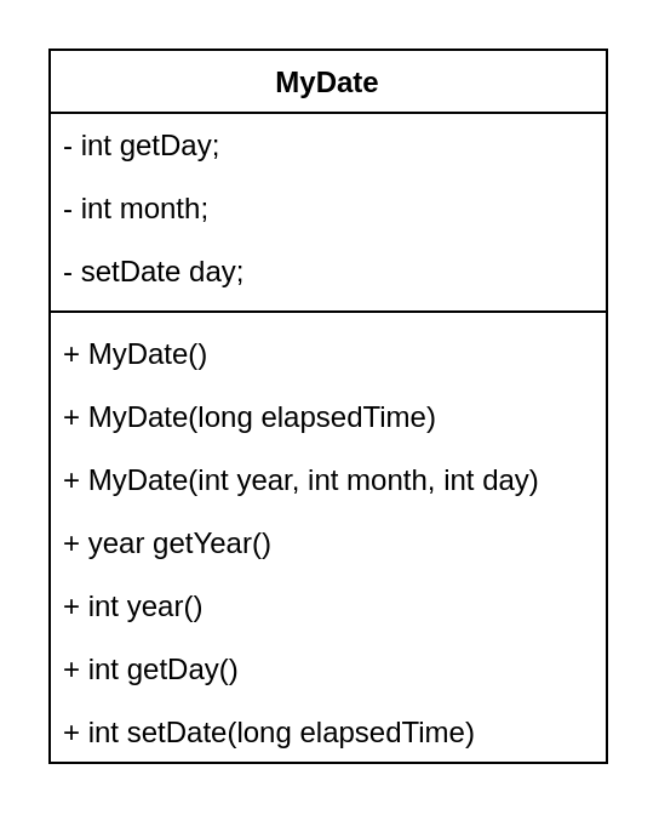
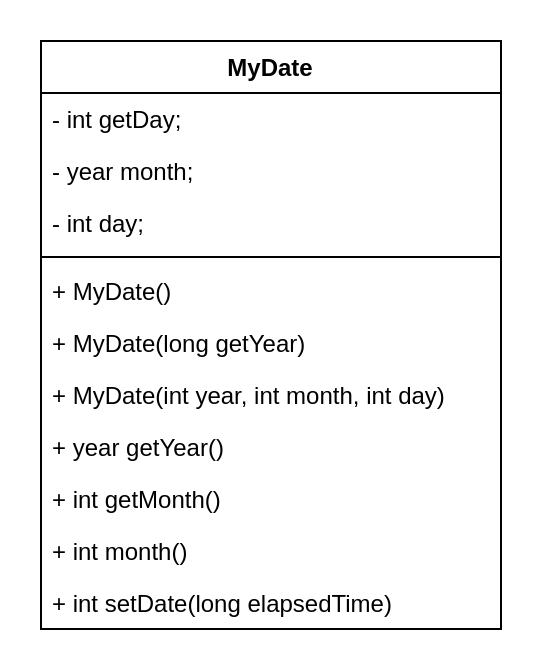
  <mxCell id="0" />
  <mxCell id="1" parent="0" />
  <mxCell id="2" value="MyDate" style="swimlane;fontStyle=1;align=center;verticalAlign=top;childLayout=stackLayout;horizontal=1;startSize=26;horizontalStack=0;resizeParent=1;resizeParentMax=0;resizeLast=0;collapsible=1;marginBottom=0;" vertex="1" parent="1"><mxGeometry x="20" y="20" width="230" height="294" as="geometry" /></mxCell>
  <mxCell id="3" value="- int getDay;" style="text;strokeColor=none;fillColor=none;align=left;verticalAlign=top;spacingLeft=4;spacingRight=4;overflow=hidden;rotatable=0;points=[[0,0.5],[1,0.5]];portConstraint=eastwest;" vertex="1" parent="2"><mxGeometry y="26" width="230" height="26" as="geometry" /></mxCell>
- <mxCell id="4" value="- int month;" style="text;strokeColor=none;fillColor=none;align=left;verticalAlign=top;spacingLeft=4;spacingRight=4;overflow=hidden;rotatable=0;points=[[0,0.5],[1,0.5]];portConstraint=eastwest;" vertex="1" parent="2"><mxGeometry y="52" width="230" height="26" as="geometry" /></mxCell>
- <mxCell id="5" value="- setDate day;" style="text;strokeColor=none;fillColor=none;align=left;verticalAlign=top;spacingLeft=4;spacingRight=4;overflow=hidden;rotatable=0;points=[[0,0.5],[1,0.5]];portConstraint=eastwest;" vertex="1" parent="2"><mxGeometry y="78" width="230" height="26" as="geometry" /></mxCell>
+ <mxCell id="4" value="- year month;" style="text;strokeColor=none;fillColor=none;align=left;verticalAlign=top;spacingLeft=4;spacingRight=4;overflow=hidden;rotatable=0;points=[[0,0.5],[1,0.5]];portConstraint=eastwest;" vertex="1" parent="2"><mxGeometry y="52" width="230" height="26" as="geometry" /></mxCell>
+ <mxCell id="5" value="- int day;" style="text;strokeColor=none;fillColor=none;align=left;verticalAlign=top;spacingLeft=4;spacingRight=4;overflow=hidden;rotatable=0;points=[[0,0.5],[1,0.5]];portConstraint=eastwest;" vertex="1" parent="2"><mxGeometry y="78" width="230" height="26" as="geometry" /></mxCell>
  <mxCell id="6" value="" style="line;strokeWidth=1;fillColor=none;align=left;verticalAlign=middle;spacingTop=-1;spacingLeft=3;spacingRight=3;rotatable=0;labelPosition=right;points=[];portConstraint=eastwest;" vertex="1" parent="2"><mxGeometry y="104" width="230" height="8" as="geometry" /></mxCell>
  <mxCell id="7" value="+ MyDate()" style="text;strokeColor=none;fillColor=none;align=left;verticalAlign=top;spacingLeft=4;spacingRight=4;overflow=hidden;rotatable=0;points=[[0,0.5],[1,0.5]];portConstraint=eastwest;" vertex="1" parent="2"><mxGeometry y="112" width="230" height="26" as="geometry" /></mxCell>
- <mxCell id="8" value="+ MyDate(long elapsedTime)" style="text;strokeColor=none;fillColor=none;align=left;verticalAlign=top;spacingLeft=4;spacingRight=4;overflow=hidden;rotatable=0;points=[[0,0.5],[1,0.5]];portConstraint=eastwest;" vertex="1" parent="2"><mxGeometry y="138" width="230" height="26" as="geometry" /></mxCell>
+ <mxCell id="8" value="+ MyDate(long getYear)" style="text;strokeColor=none;fillColor=none;align=left;verticalAlign=top;spacingLeft=4;spacingRight=4;overflow=hidden;rotatable=0;points=[[0,0.5],[1,0.5]];portConstraint=eastwest;" vertex="1" parent="2"><mxGeometry y="138" width="230" height="26" as="geometry" /></mxCell>
  <mxCell id="9" value="+ MyDate(int year, int month, int day)" style="text;strokeColor=none;fillColor=none;align=left;verticalAlign=top;spacingLeft=4;spacingRight=4;overflow=hidden;rotatable=0;points=[[0,0.5],[1,0.5]];portConstraint=eastwest;" vertex="1" parent="2"><mxGeometry y="164" width="230" height="26" as="geometry" /></mxCell>
  <mxCell id="10" value="+ year getYear()" style="text;strokeColor=none;fillColor=none;align=left;verticalAlign=top;spacingLeft=4;spacingRight=4;overflow=hidden;rotatable=0;points=[[0,0.5],[1,0.5]];portConstraint=eastwest;" vertex="1" parent="2"><mxGeometry y="190" width="230" height="26" as="geometry" /></mxCell>
- <mxCell id="11" value="+ int year()" style="text;strokeColor=none;fillColor=none;align=left;verticalAlign=top;spacingLeft=4;spacingRight=4;overflow=hidden;rotatable=0;points=[[0,0.5],[1,0.5]];portConstraint=eastwest;" vertex="1" parent="2"><mxGeometry y="216" width="230" height="26" as="geometry" /></mxCell>
- <mxCell id="12" value="+ int getDay()" style="text;strokeColor=none;fillColor=none;align=left;verticalAlign=top;spacingLeft=4;spacingRight=4;overflow=hidden;rotatable=0;points=[[0,0.5],[1,0.5]];portConstraint=eastwest;" vertex="1" parent="2"><mxGeometry y="242" width="230" height="26" as="geometry" /></mxCell>
+ <mxCell id="11" value="+ int getMonth()" style="text;strokeColor=none;fillColor=none;align=left;verticalAlign=top;spacingLeft=4;spacingRight=4;overflow=hidden;rotatable=0;points=[[0,0.5],[1,0.5]];portConstraint=eastwest;" vertex="1" parent="2"><mxGeometry y="216" width="230" height="26" as="geometry" /></mxCell>
+ <mxCell id="12" value="+ int month()" style="text;strokeColor=none;fillColor=none;align=left;verticalAlign=top;spacingLeft=4;spacingRight=4;overflow=hidden;rotatable=0;points=[[0,0.5],[1,0.5]];portConstraint=eastwest;" vertex="1" parent="2"><mxGeometry y="242" width="230" height="26" as="geometry" /></mxCell>
  <mxCell id="13" value="+ int setDate(long elapsedTime)" style="text;strokeColor=none;fillColor=none;align=left;verticalAlign=top;spacingLeft=4;spacingRight=4;overflow=hidden;rotatable=0;points=[[0,0.5],[1,0.5]];portConstraint=eastwest;" vertex="1" parent="2"><mxGeometry y="268" width="230" height="26" as="geometry" /></mxCell>
